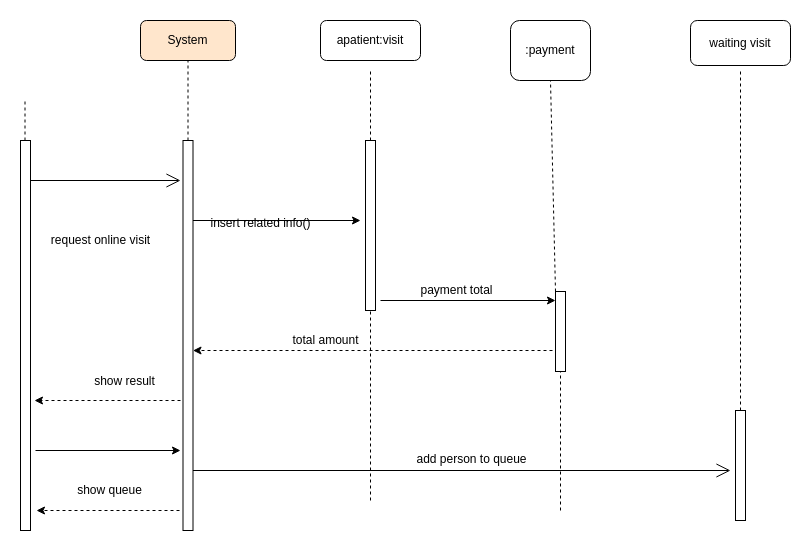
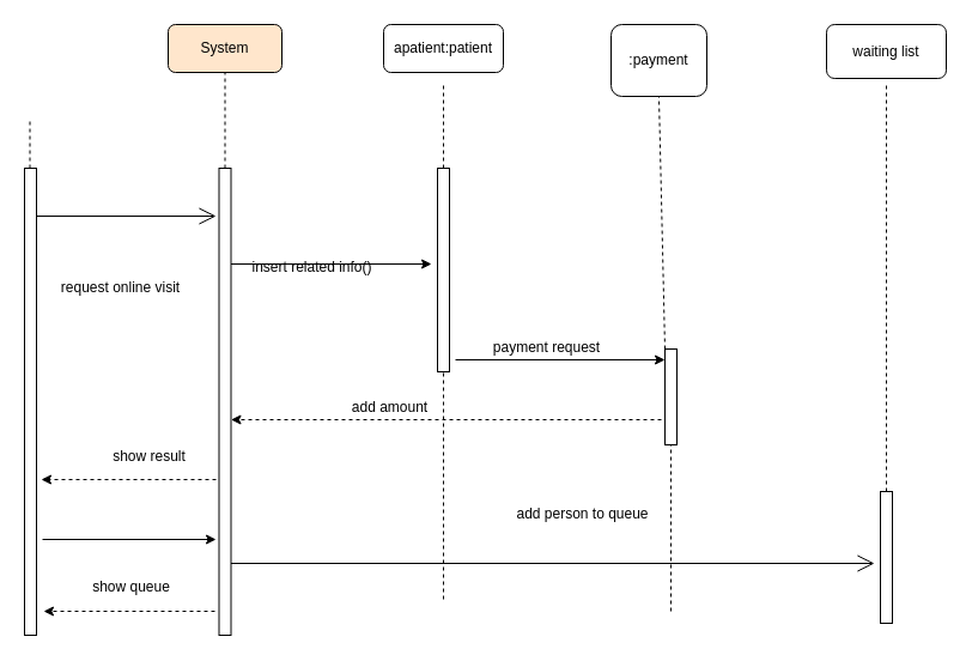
  <mxCell id="0" />
  <mxCell id="1" parent="0" />
  <mxCell id="2" value="" style="endArrow=none;dashed=1;html=1;" edge="1" parent="1" source="3"><mxGeometry width="50" height="50" relative="1" as="geometry"><mxPoint x="25" y="290" as="sourcePoint" /><mxPoint x="24.5" y="100" as="targetPoint" /></mxGeometry></mxCell>
  <mxCell id="3" value="" style="html=1;points=[];perimeter=orthogonalPerimeter;" vertex="1" parent="1"><mxGeometry x="20" y="140" width="10" height="390" as="geometry" /></mxCell>
  <mxCell id="4" value="System" style="rounded=1;whiteSpace=wrap;html=1;fillColor=#ffe6cc;" vertex="1" parent="1"><mxGeometry x="140" y="20" width="95" height="40" as="geometry" /></mxCell>
  <mxCell id="5" value="" style="endArrow=none;dashed=1;html=1;entryX=0.5;entryY=1;entryDx=0;entryDy=0;" edge="1" parent="1" source="6" target="4"><mxGeometry width="50" height="50" relative="1" as="geometry"><mxPoint x="188" y="410" as="sourcePoint" /><mxPoint x="187" y="100" as="targetPoint" /></mxGeometry></mxCell>
  <mxCell id="6" value="" style="html=1;points=[];perimeter=orthogonalPerimeter;" vertex="1" parent="1"><mxGeometry x="182.5" y="140" width="10" height="390" as="geometry" /></mxCell>
  <mxCell id="7" value="" style="endArrow=open;endFill=1;endSize=12;html=1;" edge="1" parent="1"><mxGeometry width="160" relative="1" as="geometry"><mxPoint x="30" y="180" as="sourcePoint" /><mxPoint x="180" y="180" as="targetPoint" /></mxGeometry></mxCell>
  <mxCell id="8" value="request online visit" style="text;html=1;align=center;verticalAlign=middle;resizable=0;points=[];autosize=1;" vertex="1" parent="1"><mxGeometry x="45" y="230" width="110" height="20" as="geometry" /></mxCell>
- <mxCell id="9" value="apatient:visit" style="rounded=1;whiteSpace=wrap;html=1;" vertex="1" parent="1"><mxGeometry x="320" y="20" width="100" height="40" as="geometry" /></mxCell>
+ <mxCell id="9" value="apatient:patient" style="rounded=1;whiteSpace=wrap;html=1;" vertex="1" parent="1"><mxGeometry x="320" y="20" width="100" height="40" as="geometry" /></mxCell>
  <mxCell id="10" value="" style="endArrow=none;dashed=1;html=1;" edge="1" parent="1" source="11"><mxGeometry width="50" height="50" relative="1" as="geometry"><mxPoint x="370" y="411" as="sourcePoint" /><mxPoint x="370" y="70" as="targetPoint" /></mxGeometry></mxCell>
  <mxCell id="11" value="" style="html=1;points=[];perimeter=orthogonalPerimeter;" vertex="1" parent="1"><mxGeometry x="365" y="140" width="10" height="170" as="geometry" /></mxCell>
  <mxCell id="12" value="" style="endArrow=none;dashed=1;html=1;" edge="1" parent="1" target="11"><mxGeometry width="50" height="50" relative="1" as="geometry"><mxPoint x="370" y="500" as="sourcePoint" /><mxPoint x="370" y="70" as="targetPoint" /></mxGeometry></mxCell>
  <mxCell id="13" value="" style="endArrow=classic;html=1;" edge="1" parent="1"><mxGeometry width="50" height="50" relative="1" as="geometry"><mxPoint x="192.5" y="220" as="sourcePoint" /><mxPoint x="360" y="220" as="targetPoint" /></mxGeometry></mxCell>
  <mxCell id="14" value="insert related info()" style="text;html=1;align=center;verticalAlign=middle;resizable=0;points=[];autosize=1;" vertex="1" parent="1"><mxGeometry x="200" y="213" width="120" height="20" as="geometry" /></mxCell>
  <mxCell id="15" value=":payment" style="rounded=1;whiteSpace=wrap;html=1;" vertex="1" parent="1"><mxGeometry x="510" y="20" width="80" height="60" as="geometry" /></mxCell>
  <mxCell id="16" value="" style="endArrow=none;dashed=1;html=1;entryX=0.5;entryY=1;entryDx=0;entryDy=0;" edge="1" parent="1" target="15" source="32"><mxGeometry width="50" height="50" relative="1" as="geometry"><mxPoint x="560" y="510" as="sourcePoint" /><mxPoint x="559.5" y="90" as="targetPoint" /></mxGeometry></mxCell>
- <mxCell id="17" value="payment total" style="text;html=1;align=center;verticalAlign=middle;resizable=0;points=[];autosize=1;" vertex="1" parent="1"><mxGeometry x="406" y="280" width="100" height="20" as="geometry" /></mxCell>
+ <mxCell id="17" value="payment request" style="text;html=1;align=center;verticalAlign=middle;resizable=0;points=[];autosize=1;" vertex="1" parent="1"><mxGeometry x="406" y="280" width="100" height="20" as="geometry" /></mxCell>
  <mxCell id="18" value="" style="endArrow=classic;html=1;dashed=1;" edge="1" parent="1"><mxGeometry width="50" height="50" relative="1" as="geometry"><mxPoint x="558" y="350" as="sourcePoint" /><mxPoint x="192.5" y="350" as="targetPoint" /></mxGeometry></mxCell>
- <mxCell id="19" value="total amount" style="text;html=1;align=center;verticalAlign=middle;resizable=0;points=[];autosize=1;" vertex="1" parent="1"><mxGeometry x="285" y="330" width="80" height="20" as="geometry" /></mxCell>
+ <mxCell id="19" value="add amount" style="text;html=1;align=center;verticalAlign=middle;resizable=0;points=[];autosize=1;" vertex="1" parent="1"><mxGeometry x="285" y="330" width="80" height="20" as="geometry" /></mxCell>
  <mxCell id="20" value="" style="endArrow=classic;html=1;dashed=1;" edge="1" parent="1"><mxGeometry width="50" height="50" relative="1" as="geometry"><mxPoint x="180" y="400" as="sourcePoint" /><mxPoint x="34" y="400" as="targetPoint" /></mxGeometry></mxCell>
  <mxCell id="21" value="show result" style="text;html=1;align=center;verticalAlign=middle;resizable=0;points=[];autosize=1;" vertex="1" parent="1"><mxGeometry x="84" y="371" width="80" height="20" as="geometry" /></mxCell>
  <mxCell id="22" value="" style="endArrow=classic;html=1;" edge="1" parent="1"><mxGeometry width="50" height="50" relative="1" as="geometry"><mxPoint x="35" y="450" as="sourcePoint" /><mxPoint x="180" y="450" as="targetPoint" /></mxGeometry></mxCell>
- <mxCell id="23" value="waiting visit" style="rounded=1;whiteSpace=wrap;html=1;" vertex="1" parent="1"><mxGeometry x="690" y="20" width="100" height="45" as="geometry" /></mxCell>
+ <mxCell id="23" value="waiting list" style="rounded=1;whiteSpace=wrap;html=1;" vertex="1" parent="1"><mxGeometry x="690" y="20" width="100" height="45" as="geometry" /></mxCell>
  <mxCell id="24" value="" style="endArrow=none;dashed=1;html=1;" edge="1" parent="1" source="25"><mxGeometry width="50" height="50" relative="1" as="geometry"><mxPoint x="740" y="520.667" as="sourcePoint" /><mxPoint x="740" y="70" as="targetPoint" /></mxGeometry></mxCell>
  <mxCell id="25" value="" style="html=1;points=[];perimeter=orthogonalPerimeter;" vertex="1" parent="1"><mxGeometry x="735" y="410" width="10" height="110" as="geometry" /></mxCell>
  <mxCell id="26" value="" style="endArrow=none;dashed=1;html=1;" edge="1" parent="1" target="25"><mxGeometry width="50" height="50" relative="1" as="geometry"><mxPoint x="740" y="520.667" as="sourcePoint" /><mxPoint x="740" y="70" as="targetPoint" /></mxGeometry></mxCell>
  <mxCell id="27" value="" style="endArrow=open;endFill=1;endSize=12;html=1;" edge="1" parent="1"><mxGeometry width="160" relative="1" as="geometry"><mxPoint x="192.5" y="470" as="sourcePoint" /><mxPoint x="730" y="470" as="targetPoint" /></mxGeometry></mxCell>
- <mxCell id="28" value="add person to queue" style="text;html=1;align=center;verticalAlign=middle;resizable=0;points=[];autosize=1;" vertex="1" parent="1"><mxGeometry x="406" y="449" width="130" height="20" as="geometry" /></mxCell>
+ <mxCell id="28" value="add person to queue" style="text;html=1;align=center;verticalAlign=middle;resizable=0;points=[];autosize=1;" vertex="1" parent="1"><mxGeometry x="421" y="419" width="130" height="20" as="geometry" /></mxCell>
  <mxCell id="29" value="" style="endArrow=classic;html=1;" edge="1" parent="1"><mxGeometry width="50" height="50" relative="1" as="geometry"><mxPoint x="380" y="300" as="sourcePoint" /><mxPoint x="555" y="300" as="targetPoint" /></mxGeometry></mxCell>
  <mxCell id="30" value="" style="endArrow=classic;html=1;dashed=1;" edge="1" parent="1"><mxGeometry width="50" height="50" relative="1" as="geometry"><mxPoint x="179" y="510" as="sourcePoint" /><mxPoint x="36" y="510" as="targetPoint" /></mxGeometry></mxCell>
  <mxCell id="31" value="show queue" style="text;html=1;align=center;verticalAlign=middle;resizable=0;points=[];autosize=1;" vertex="1" parent="1"><mxGeometry x="59" y="480" width="100" height="20" as="geometry" /></mxCell>
  <mxCell id="32" value="" style="html=1;points=[];perimeter=orthogonalPerimeter;" vertex="1" parent="1"><mxGeometry x="555" y="291" width="10" height="80" as="geometry" /></mxCell>
  <mxCell id="33" value="" style="endArrow=none;dashed=1;html=1;entryX=0.5;entryY=1;entryDx=0;entryDy=0;" edge="1" parent="1" target="32"><mxGeometry width="50" height="50" relative="1" as="geometry"><mxPoint x="560" y="510" as="sourcePoint" /><mxPoint x="560" y="60" as="targetPoint" /></mxGeometry></mxCell>
